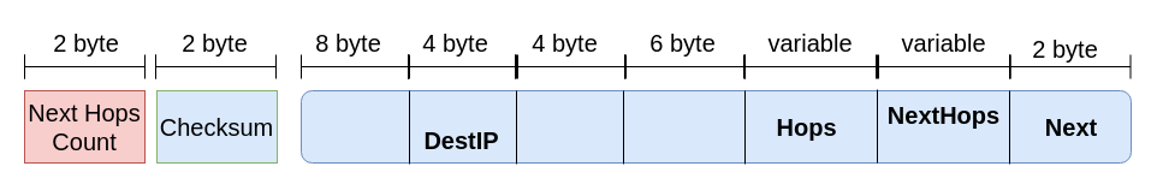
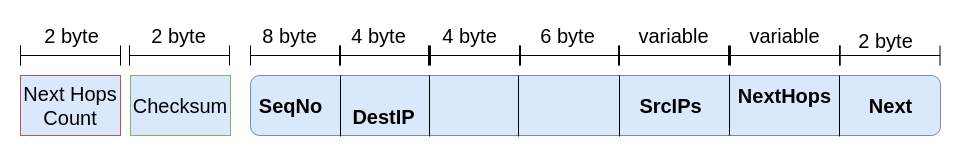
  <mxCell id="0" />
  <mxCell id="1" parent="0" />
  <mxCell id="2" value="" style="rounded=1;whiteSpace=wrap;html=1;fillColor=#dae8fc;strokeColor=#6c8ebf;" vertex="1" parent="1"><mxGeometry x="250" y="75" width="690" height="60" as="geometry" /></mxCell>
+ <mxCell id="3" value="SeqNo" style="text;html=1;align=center;verticalAlign=middle;resizable=0;points=[];autosize=1;strokeColor=none;fontSize=20;fontStyle=1" vertex="1" parent="1"><mxGeometry x="250" y="90" width="80" height="30" as="geometry" /></mxCell>
  <mxCell id="4" value="Next" style="text;html=1;align=center;verticalAlign=middle;resizable=0;points=[];autosize=1;strokeColor=none;fontStyle=1;fontSize=20;" vertex="1" parent="1"><mxGeometry x="860" y="90" width="60" height="30" as="geometry" /></mxCell>
  <mxCell id="5" value="DestIP" style="text;html=1;align=center;verticalAlign=middle;resizable=0;points=[];autosize=1;strokeColor=none;fontStyle=1;fontSize=20;" vertex="1" parent="1"><mxGeometry x="343" y="101" width="80" height="30" as="geometry" /></mxCell>
  <mxCell id="6" value="NextHops" style="text;html=1;align=center;verticalAlign=middle;resizable=0;points=[];autosize=1;strokeColor=none;fontStyle=1;fontSize=20;" vertex="1" parent="1"><mxGeometry x="729" y="80" width="110" height="30" as="geometry" /></mxCell>
  <mxCell id="7" value="" style="endArrow=none;html=1;fontSize=20;entryX=0.173;entryY=0.017;entryDx=0;entryDy=0;entryPerimeter=0;exitX=0.173;exitY=1.033;exitDx=0;exitDy=0;exitPerimeter=0;" edge="1" parent="1"><mxGeometry width="50" height="50" relative="1" as="geometry"><mxPoint x="340" y="135.96" as="sourcePoint" /><mxPoint x="340" y="75" as="targetPoint" /></mxGeometry></mxCell>
- <mxCell id="8" value="Next Hops Count" style="rounded=0;whiteSpace=wrap;html=1;fontSize=20;fillColor=#f8cecc;strokeColor=#b85450;" vertex="1" parent="1"><mxGeometry x="20" y="75" width="100" height="60" as="geometry" /></mxCell>
+ <mxCell id="8" value="Next Hops Count" style="rounded=0;whiteSpace=wrap;html=1;fontSize=20;fillColor=#dae8fc;strokeColor=#b85450;" vertex="1" parent="1"><mxGeometry x="20" y="75" width="100" height="60" as="geometry" /></mxCell>
  <mxCell id="9" value="Checksum" style="rounded=0;whiteSpace=wrap;html=1;fontSize=20;fillColor=#dae8fc;strokeColor=#82b366;" vertex="1" parent="1"><mxGeometry x="130" y="75" width="100" height="60" as="geometry" /></mxCell>
  <mxCell id="10" value="" style="endArrow=none;html=1;fontSize=20;" edge="1" parent="1"><mxGeometry width="50" height="50" relative="1" as="geometry"><mxPoint x="120" y="65" as="sourcePoint" /><mxPoint x="120" y="45" as="targetPoint" /></mxGeometry></mxCell>
  <mxCell id="11" value="" style="endArrow=none;html=1;fontSize=20;" edge="1" parent="1"><mxGeometry width="50" height="50" relative="1" as="geometry"><mxPoint x="20" y="65" as="sourcePoint" /><mxPoint x="20" y="45" as="targetPoint" /></mxGeometry></mxCell>
  <mxCell id="12" value="" style="endArrow=none;html=1;fontSize=20;" edge="1" parent="1"><mxGeometry width="50" height="50" relative="1" as="geometry"><mxPoint x="20" y="55" as="sourcePoint" /><mxPoint x="120" y="55" as="targetPoint" /></mxGeometry></mxCell>
  <mxCell id="13" value="" style="endArrow=none;html=1;fontSize=20;" edge="1" parent="1"><mxGeometry width="50" height="50" relative="1" as="geometry"><mxPoint x="20" y="65" as="sourcePoint" /><mxPoint x="20" y="45" as="targetPoint" /></mxGeometry></mxCell>
  <mxCell id="14" value="2 byte" style="text;html=1;align=center;verticalAlign=middle;resizable=0;points=[];autosize=1;strokeColor=none;fontSize=20;" vertex="1" parent="1"><mxGeometry x="36" y="20" width="70" height="30" as="geometry" /></mxCell>
  <mxCell id="15" value="" style="endArrow=none;html=1;fontSize=20;" edge="1" parent="1"><mxGeometry width="50" height="50" relative="1" as="geometry"><mxPoint x="229" y="65" as="sourcePoint" /><mxPoint x="229" y="45" as="targetPoint" /></mxGeometry></mxCell>
  <mxCell id="16" value="" style="endArrow=none;html=1;fontSize=20;" edge="1" parent="1"><mxGeometry width="50" height="50" relative="1" as="geometry"><mxPoint x="129" y="65" as="sourcePoint" /><mxPoint x="129" y="45" as="targetPoint" /></mxGeometry></mxCell>
  <mxCell id="17" value="" style="endArrow=none;html=1;fontSize=20;" edge="1" parent="1"><mxGeometry width="50" height="50" relative="1" as="geometry"><mxPoint x="129" y="55" as="sourcePoint" /><mxPoint x="229" y="55" as="targetPoint" /></mxGeometry></mxCell>
  <mxCell id="18" value="" style="endArrow=none;html=1;fontSize=20;" edge="1" parent="1"><mxGeometry width="50" height="50" relative="1" as="geometry"><mxPoint x="129" y="65" as="sourcePoint" /><mxPoint x="129" y="45" as="targetPoint" /></mxGeometry></mxCell>
  <mxCell id="19" value="2 byte" style="text;html=1;align=center;verticalAlign=middle;resizable=0;points=[];autosize=1;strokeColor=none;fontSize=20;" vertex="1" parent="1"><mxGeometry x="143" y="20" width="70" height="30" as="geometry" /></mxCell>
- <mxCell id="20" value="Hops" style="text;html=1;align=center;verticalAlign=middle;resizable=0;points=[];autosize=1;strokeColor=none;fontStyle=1;fontSize=20;" vertex="1" parent="1"><mxGeometry x="630" y="90" width="80" height="30" as="geometry" /></mxCell>
+ <mxCell id="20" value="SrcIPs" style="text;html=1;align=center;verticalAlign=middle;resizable=0;points=[];autosize=1;strokeColor=none;fontStyle=1;fontSize=20;" vertex="1" parent="1"><mxGeometry x="630" y="90" width="80" height="30" as="geometry" /></mxCell>
  <mxCell id="21" value="" style="endArrow=none;html=1;fontSize=20;entryX=0.173;entryY=0.017;entryDx=0;entryDy=0;entryPerimeter=0;exitX=0.173;exitY=1.033;exitDx=0;exitDy=0;exitPerimeter=0;" edge="1" parent="1"><mxGeometry width="50" height="50" relative="1" as="geometry"><mxPoint x="429" y="135.96" as="sourcePoint" /><mxPoint x="429" y="75" as="targetPoint" /></mxGeometry></mxCell>
  <mxCell id="22" value="" style="endArrow=none;html=1;fontSize=20;entryX=0.173;entryY=0.017;entryDx=0;entryDy=0;entryPerimeter=0;exitX=0.173;exitY=1.033;exitDx=0;exitDy=0;exitPerimeter=0;" edge="1" parent="1"><mxGeometry width="50" height="50" relative="1" as="geometry"><mxPoint x="518" y="135.96" as="sourcePoint" /><mxPoint x="518" y="75" as="targetPoint" /></mxGeometry></mxCell>
  <mxCell id="23" value="" style="endArrow=none;html=1;fontSize=20;entryX=0.173;entryY=0.017;entryDx=0;entryDy=0;entryPerimeter=0;exitX=0.173;exitY=1.033;exitDx=0;exitDy=0;exitPerimeter=0;" edge="1" parent="1"><mxGeometry width="50" height="50" relative="1" as="geometry"><mxPoint x="619" y="135.96" as="sourcePoint" /><mxPoint x="619" y="75" as="targetPoint" /></mxGeometry></mxCell>
  <mxCell id="24" value="" style="endArrow=none;html=1;fontSize=20;entryX=0.173;entryY=0.017;entryDx=0;entryDy=0;entryPerimeter=0;exitX=0.173;exitY=1.033;exitDx=0;exitDy=0;exitPerimeter=0;" edge="1" parent="1"><mxGeometry width="50" height="50" relative="1" as="geometry"><mxPoint x="729" y="135" as="sourcePoint" /><mxPoint x="729" y="74.04" as="targetPoint" /></mxGeometry></mxCell>
  <mxCell id="25" value="" style="endArrow=none;html=1;fontSize=20;entryX=0.173;entryY=0.017;entryDx=0;entryDy=0;entryPerimeter=0;exitX=0.173;exitY=1.033;exitDx=0;exitDy=0;exitPerimeter=0;" edge="1" parent="1"><mxGeometry width="50" height="50" relative="1" as="geometry"><mxPoint x="839" y="135.96" as="sourcePoint" /><mxPoint x="839" y="75" as="targetPoint" /></mxGeometry></mxCell>
  <mxCell id="26" value="" style="endArrow=none;html=1;fontSize=20;" edge="1" parent="1"><mxGeometry width="50" height="50" relative="1" as="geometry"><mxPoint x="939.5" y="65" as="sourcePoint" /><mxPoint x="939.5" y="45" as="targetPoint" /></mxGeometry></mxCell>
  <mxCell id="27" value="" style="endArrow=none;html=1;fontSize=20;" edge="1" parent="1"><mxGeometry width="50" height="50" relative="1" as="geometry"><mxPoint x="839.5" y="65" as="sourcePoint" /><mxPoint x="839.5" y="45" as="targetPoint" /></mxGeometry></mxCell>
  <mxCell id="28" value="" style="endArrow=none;html=1;fontSize=20;" edge="1" parent="1"><mxGeometry width="50" height="50" relative="1" as="geometry"><mxPoint x="839.5" y="55" as="sourcePoint" /><mxPoint x="939.5" y="55" as="targetPoint" /></mxGeometry></mxCell>
  <mxCell id="29" value="" style="endArrow=none;html=1;fontSize=20;" edge="1" parent="1"><mxGeometry width="50" height="50" relative="1" as="geometry"><mxPoint x="839.5" y="65" as="sourcePoint" /><mxPoint x="839.5" y="45" as="targetPoint" /></mxGeometry></mxCell>
  <mxCell id="30" value="2 byte" style="text;html=1;align=center;verticalAlign=middle;resizable=0;points=[];autosize=1;strokeColor=none;fontSize=20;" vertex="1" parent="1"><mxGeometry x="850" y="25" width="70" height="30" as="geometry" /></mxCell>
  <mxCell id="31" value="" style="endArrow=none;html=1;fontSize=20;" edge="1" parent="1"><mxGeometry width="50" height="50" relative="1" as="geometry"><mxPoint x="729" y="55" as="sourcePoint" /><mxPoint x="839" y="55" as="targetPoint" /></mxGeometry></mxCell>
  <mxCell id="32" value="" style="endArrow=none;html=1;fontSize=20;" edge="1" parent="1"><mxGeometry width="50" height="50" relative="1" as="geometry"><mxPoint x="729" y="65" as="sourcePoint" /><mxPoint x="729" y="45" as="targetPoint" /></mxGeometry></mxCell>
  <mxCell id="33" value="" style="endArrow=none;html=1;fontSize=20;" edge="1" parent="1"><mxGeometry width="50" height="50" relative="1" as="geometry"><mxPoint x="839" y="65" as="sourcePoint" /><mxPoint x="839" y="45" as="targetPoint" /></mxGeometry></mxCell>
  <mxCell id="34" value="" style="endArrow=none;html=1;fontSize=20;" edge="1" parent="1"><mxGeometry width="50" height="50" relative="1" as="geometry"><mxPoint x="730" y="65" as="sourcePoint" /><mxPoint x="730" y="45" as="targetPoint" /></mxGeometry></mxCell>
  <mxCell id="35" value="variable" style="text;html=1;align=center;verticalAlign=middle;resizable=0;points=[];autosize=1;strokeColor=none;fontSize=20;" vertex="1" parent="1"><mxGeometry x="739" y="20" width="90" height="30" as="geometry" /></mxCell>
  <mxCell id="36" value="" style="endArrow=none;html=1;fontSize=20;" edge="1" parent="1"><mxGeometry width="50" height="50" relative="1" as="geometry"><mxPoint x="618" y="55" as="sourcePoint" /><mxPoint x="728" y="55" as="targetPoint" /></mxGeometry></mxCell>
  <mxCell id="37" value="" style="endArrow=none;html=1;fontSize=20;" edge="1" parent="1"><mxGeometry width="50" height="50" relative="1" as="geometry"><mxPoint x="618" y="65" as="sourcePoint" /><mxPoint x="618" y="45" as="targetPoint" /></mxGeometry></mxCell>
  <mxCell id="38" value="" style="endArrow=none;html=1;fontSize=20;" edge="1" parent="1"><mxGeometry width="50" height="50" relative="1" as="geometry"><mxPoint x="728" y="65" as="sourcePoint" /><mxPoint x="728" y="45" as="targetPoint" /></mxGeometry></mxCell>
  <mxCell id="39" value="" style="endArrow=none;html=1;fontSize=20;" edge="1" parent="1"><mxGeometry width="50" height="50" relative="1" as="geometry"><mxPoint x="619" y="65" as="sourcePoint" /><mxPoint x="619" y="45" as="targetPoint" /></mxGeometry></mxCell>
  <mxCell id="40" value="variable" style="text;html=1;align=center;verticalAlign=middle;resizable=0;points=[];autosize=1;strokeColor=none;fontSize=20;" vertex="1" parent="1"><mxGeometry x="628" y="20" width="90" height="30" as="geometry" /></mxCell>
  <mxCell id="41" value="" style="endArrow=none;html=1;fontSize=20;" edge="1" parent="1"><mxGeometry width="50" height="50" relative="1" as="geometry"><mxPoint x="619" y="65" as="sourcePoint" /><mxPoint x="619" y="45" as="targetPoint" /></mxGeometry></mxCell>
  <mxCell id="42" value="" style="endArrow=none;html=1;fontSize=20;" edge="1" parent="1"><mxGeometry width="50" height="50" relative="1" as="geometry"><mxPoint x="519" y="65" as="sourcePoint" /><mxPoint x="519" y="45" as="targetPoint" /></mxGeometry></mxCell>
  <mxCell id="43" value="" style="endArrow=none;html=1;fontSize=20;" edge="1" parent="1"><mxGeometry width="50" height="50" relative="1" as="geometry"><mxPoint x="519" y="55" as="sourcePoint" /><mxPoint x="619" y="55" as="targetPoint" /></mxGeometry></mxCell>
  <mxCell id="44" value="" style="endArrow=none;html=1;fontSize=20;" edge="1" parent="1"><mxGeometry width="50" height="50" relative="1" as="geometry"><mxPoint x="519" y="65" as="sourcePoint" /><mxPoint x="519" y="45" as="targetPoint" /></mxGeometry></mxCell>
  <mxCell id="45" value="6 byte" style="text;html=1;align=center;verticalAlign=middle;resizable=0;points=[];autosize=1;strokeColor=none;fontSize=20;" vertex="1" parent="1"><mxGeometry x="532" y="20" width="70" height="30" as="geometry" /></mxCell>
  <mxCell id="46" value="" style="endArrow=none;html=1;fontSize=20;" edge="1" parent="1"><mxGeometry width="50" height="50" relative="1" as="geometry"><mxPoint x="520" y="65" as="sourcePoint" /><mxPoint x="520" y="45" as="targetPoint" /></mxGeometry></mxCell>
  <mxCell id="47" value="" style="endArrow=none;html=1;fontSize=20;" edge="1" parent="1"><mxGeometry width="50" height="50" relative="1" as="geometry"><mxPoint x="430" y="55" as="sourcePoint" /><mxPoint x="520" y="55" as="targetPoint" /></mxGeometry></mxCell>
  <mxCell id="48" value="" style="endArrow=none;html=1;fontSize=20;" edge="1" parent="1"><mxGeometry width="50" height="50" relative="1" as="geometry"><mxPoint x="430" y="65" as="sourcePoint" /><mxPoint x="430" y="45" as="targetPoint" /></mxGeometry></mxCell>
  <mxCell id="49" value="4 byte" style="text;html=1;align=center;verticalAlign=middle;resizable=0;points=[];autosize=1;strokeColor=none;fontSize=20;" vertex="1" parent="1"><mxGeometry x="434" y="20" width="70" height="30" as="geometry" /></mxCell>
  <mxCell id="50" value="" style="endArrow=none;html=1;fontSize=20;" edge="1" parent="1"><mxGeometry width="50" height="50" relative="1" as="geometry"><mxPoint x="428" y="65" as="sourcePoint" /><mxPoint x="428" y="45" as="targetPoint" /></mxGeometry></mxCell>
  <mxCell id="51" value="" style="endArrow=none;html=1;fontSize=20;" edge="1" parent="1"><mxGeometry width="50" height="50" relative="1" as="geometry"><mxPoint x="428" y="65" as="sourcePoint" /><mxPoint x="428" y="45" as="targetPoint" /></mxGeometry></mxCell>
  <mxCell id="52" value="" style="endArrow=none;html=1;fontSize=20;" edge="1" parent="1"><mxGeometry width="50" height="50" relative="1" as="geometry"><mxPoint x="429" y="65" as="sourcePoint" /><mxPoint x="429" y="45" as="targetPoint" /></mxGeometry></mxCell>
  <mxCell id="53" value="" style="endArrow=none;html=1;fontSize=20;" edge="1" parent="1"><mxGeometry width="50" height="50" relative="1" as="geometry"><mxPoint x="339" y="55" as="sourcePoint" /><mxPoint x="429" y="55" as="targetPoint" /></mxGeometry></mxCell>
  <mxCell id="54" value="" style="endArrow=none;html=1;fontSize=20;" edge="1" parent="1"><mxGeometry width="50" height="50" relative="1" as="geometry"><mxPoint x="339" y="65" as="sourcePoint" /><mxPoint x="339" y="45" as="targetPoint" /></mxGeometry></mxCell>
  <mxCell id="55" value="4 byte" style="text;html=1;align=center;verticalAlign=middle;resizable=0;points=[];autosize=1;strokeColor=none;fontSize=20;" vertex="1" parent="1"><mxGeometry x="343" y="20" width="70" height="30" as="geometry" /></mxCell>
  <mxCell id="56" value="" style="endArrow=none;html=1;fontSize=20;" edge="1" parent="1"><mxGeometry width="50" height="50" relative="1" as="geometry"><mxPoint x="339" y="65" as="sourcePoint" /><mxPoint x="339" y="45" as="targetPoint" /></mxGeometry></mxCell>
  <mxCell id="57" value="" style="endArrow=none;html=1;fontSize=20;" edge="1" parent="1"><mxGeometry width="50" height="50" relative="1" as="geometry"><mxPoint x="339" y="65" as="sourcePoint" /><mxPoint x="339" y="45" as="targetPoint" /></mxGeometry></mxCell>
  <mxCell id="58" value="" style="endArrow=none;html=1;fontSize=20;" edge="1" parent="1"><mxGeometry width="50" height="50" relative="1" as="geometry"><mxPoint x="340" y="65" as="sourcePoint" /><mxPoint x="340" y="45" as="targetPoint" /></mxGeometry></mxCell>
  <mxCell id="59" value="" style="endArrow=none;html=1;fontSize=20;" edge="1" parent="1"><mxGeometry width="50" height="50" relative="1" as="geometry"><mxPoint x="250" y="55" as="sourcePoint" /><mxPoint x="340" y="55" as="targetPoint" /></mxGeometry></mxCell>
  <mxCell id="60" value="" style="endArrow=none;html=1;fontSize=20;" edge="1" parent="1"><mxGeometry width="50" height="50" relative="1" as="geometry"><mxPoint x="250" y="65" as="sourcePoint" /><mxPoint x="250" y="45" as="targetPoint" /></mxGeometry></mxCell>
  <mxCell id="61" value="8 byte" style="text;html=1;align=center;verticalAlign=middle;resizable=0;points=[];autosize=1;strokeColor=none;fontSize=20;" vertex="1" parent="1"><mxGeometry x="254" y="20" width="70" height="30" as="geometry" /></mxCell>
